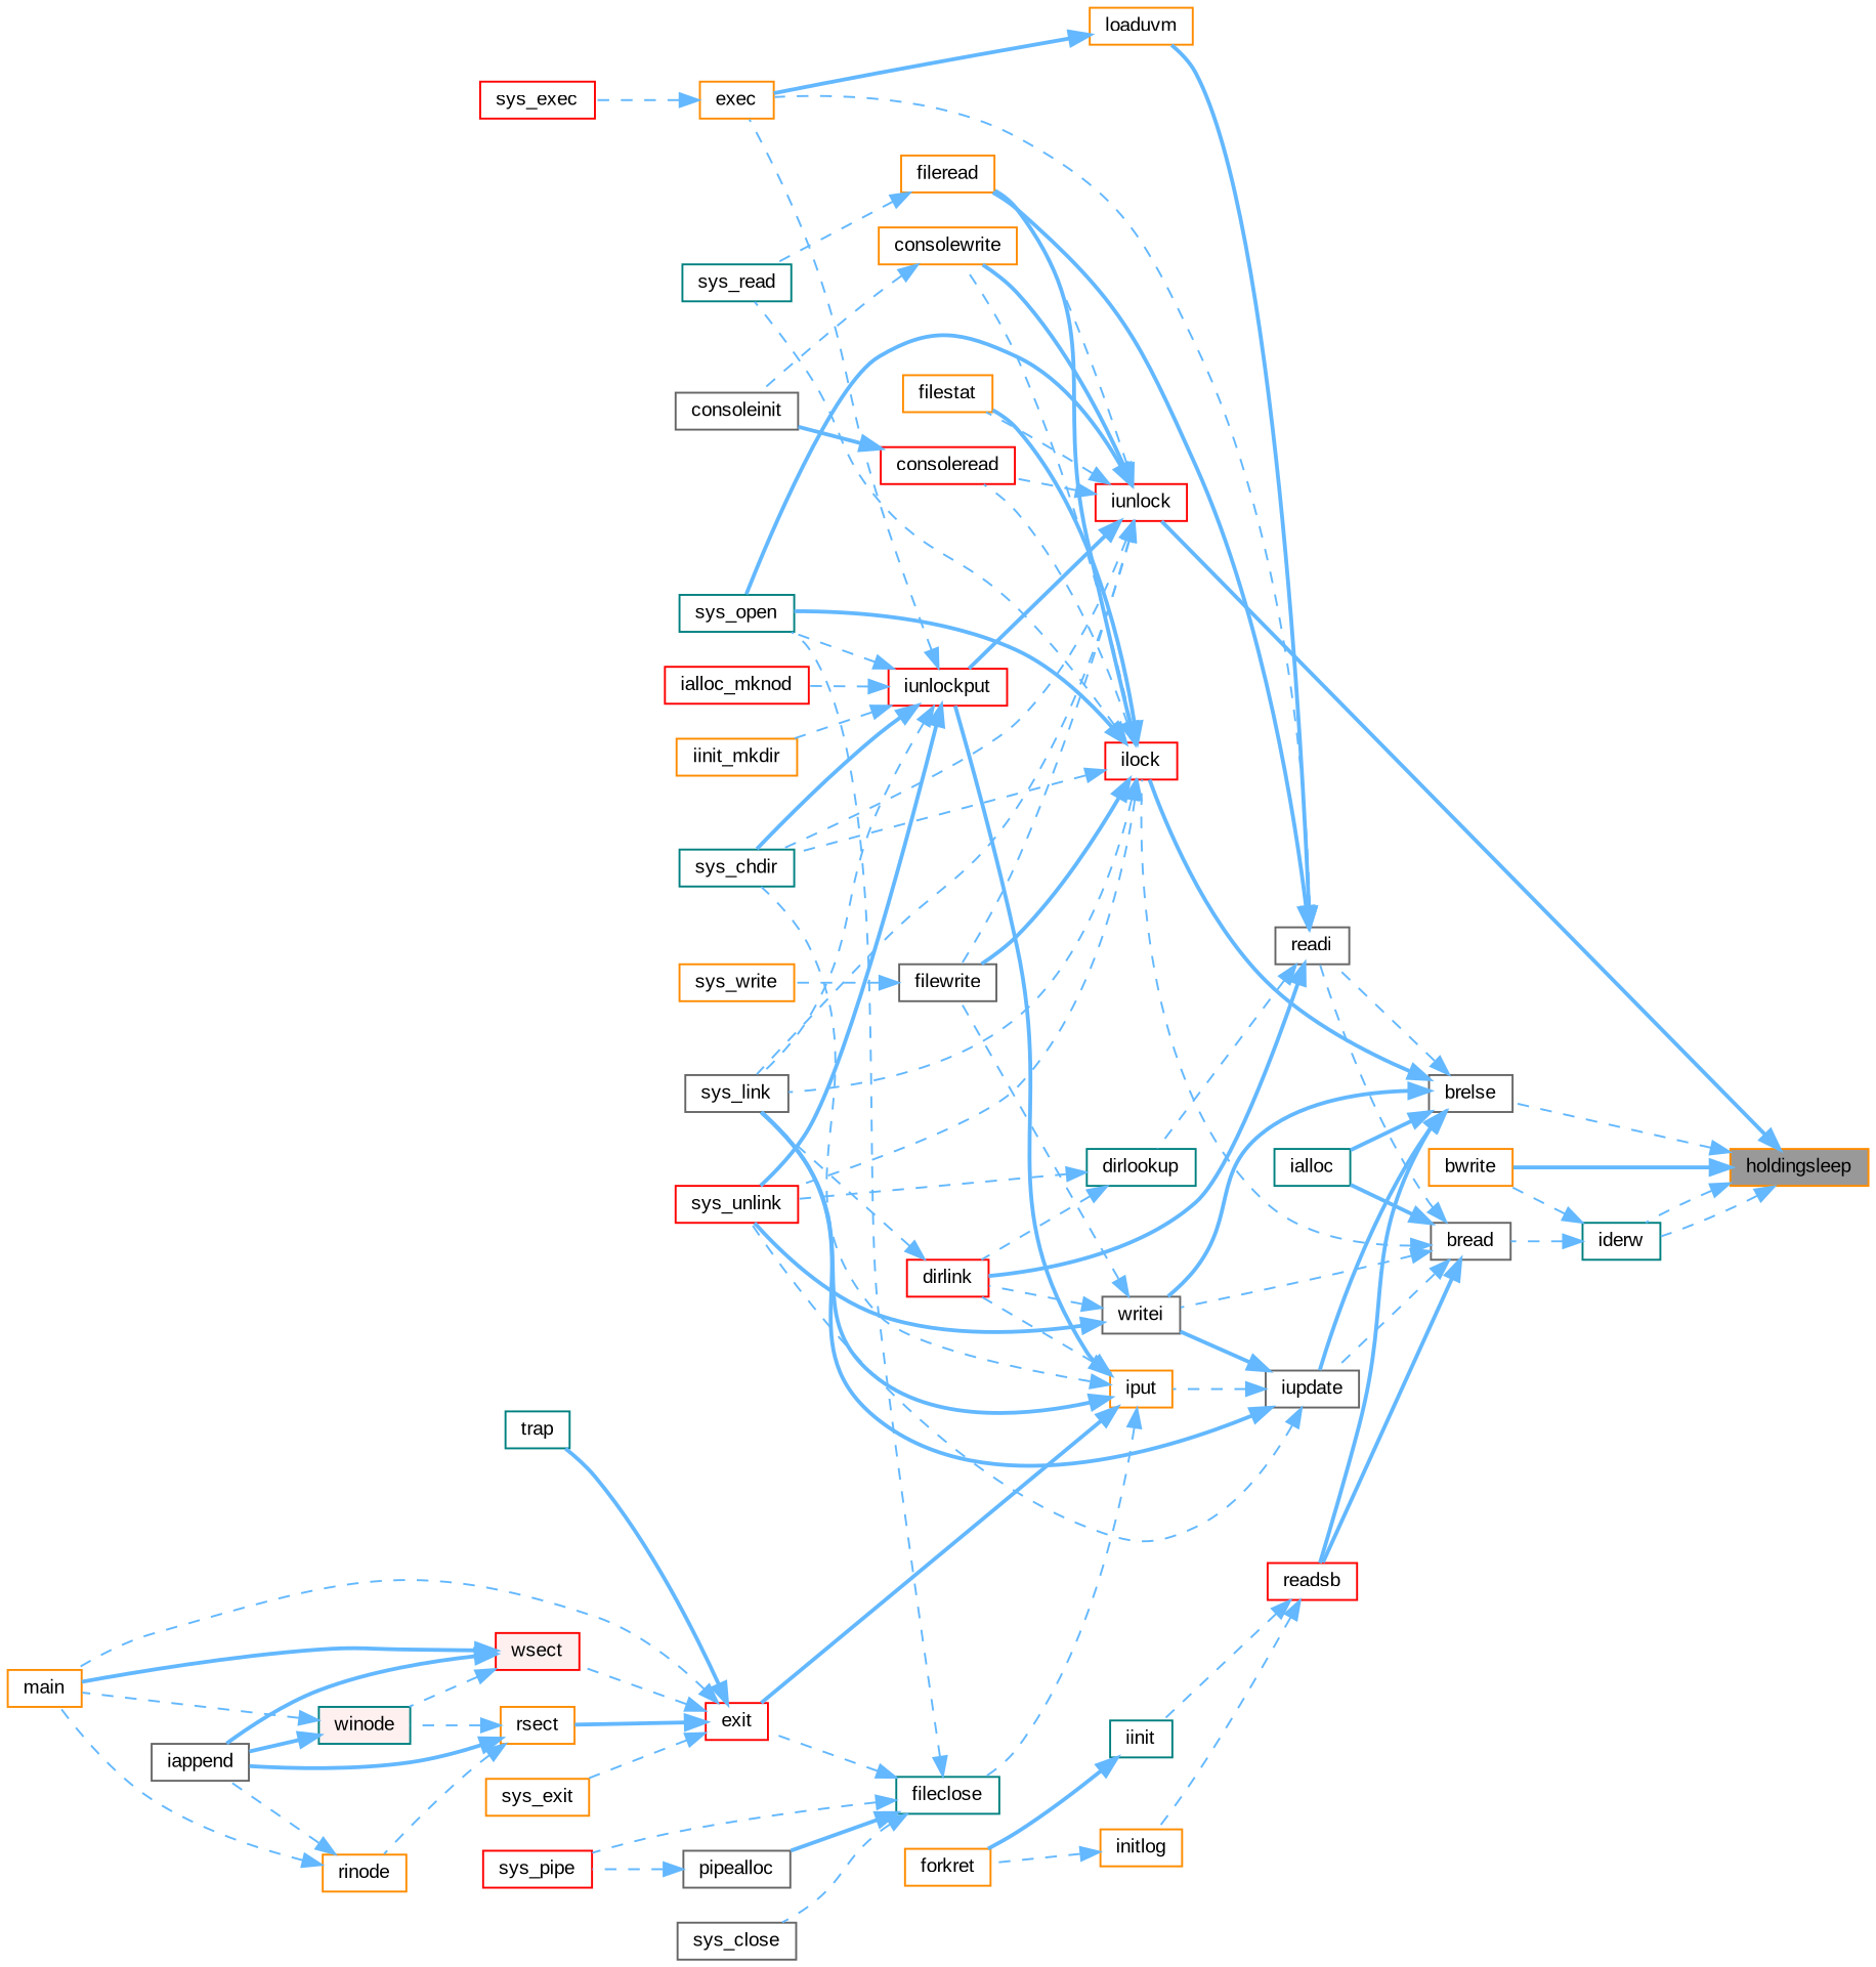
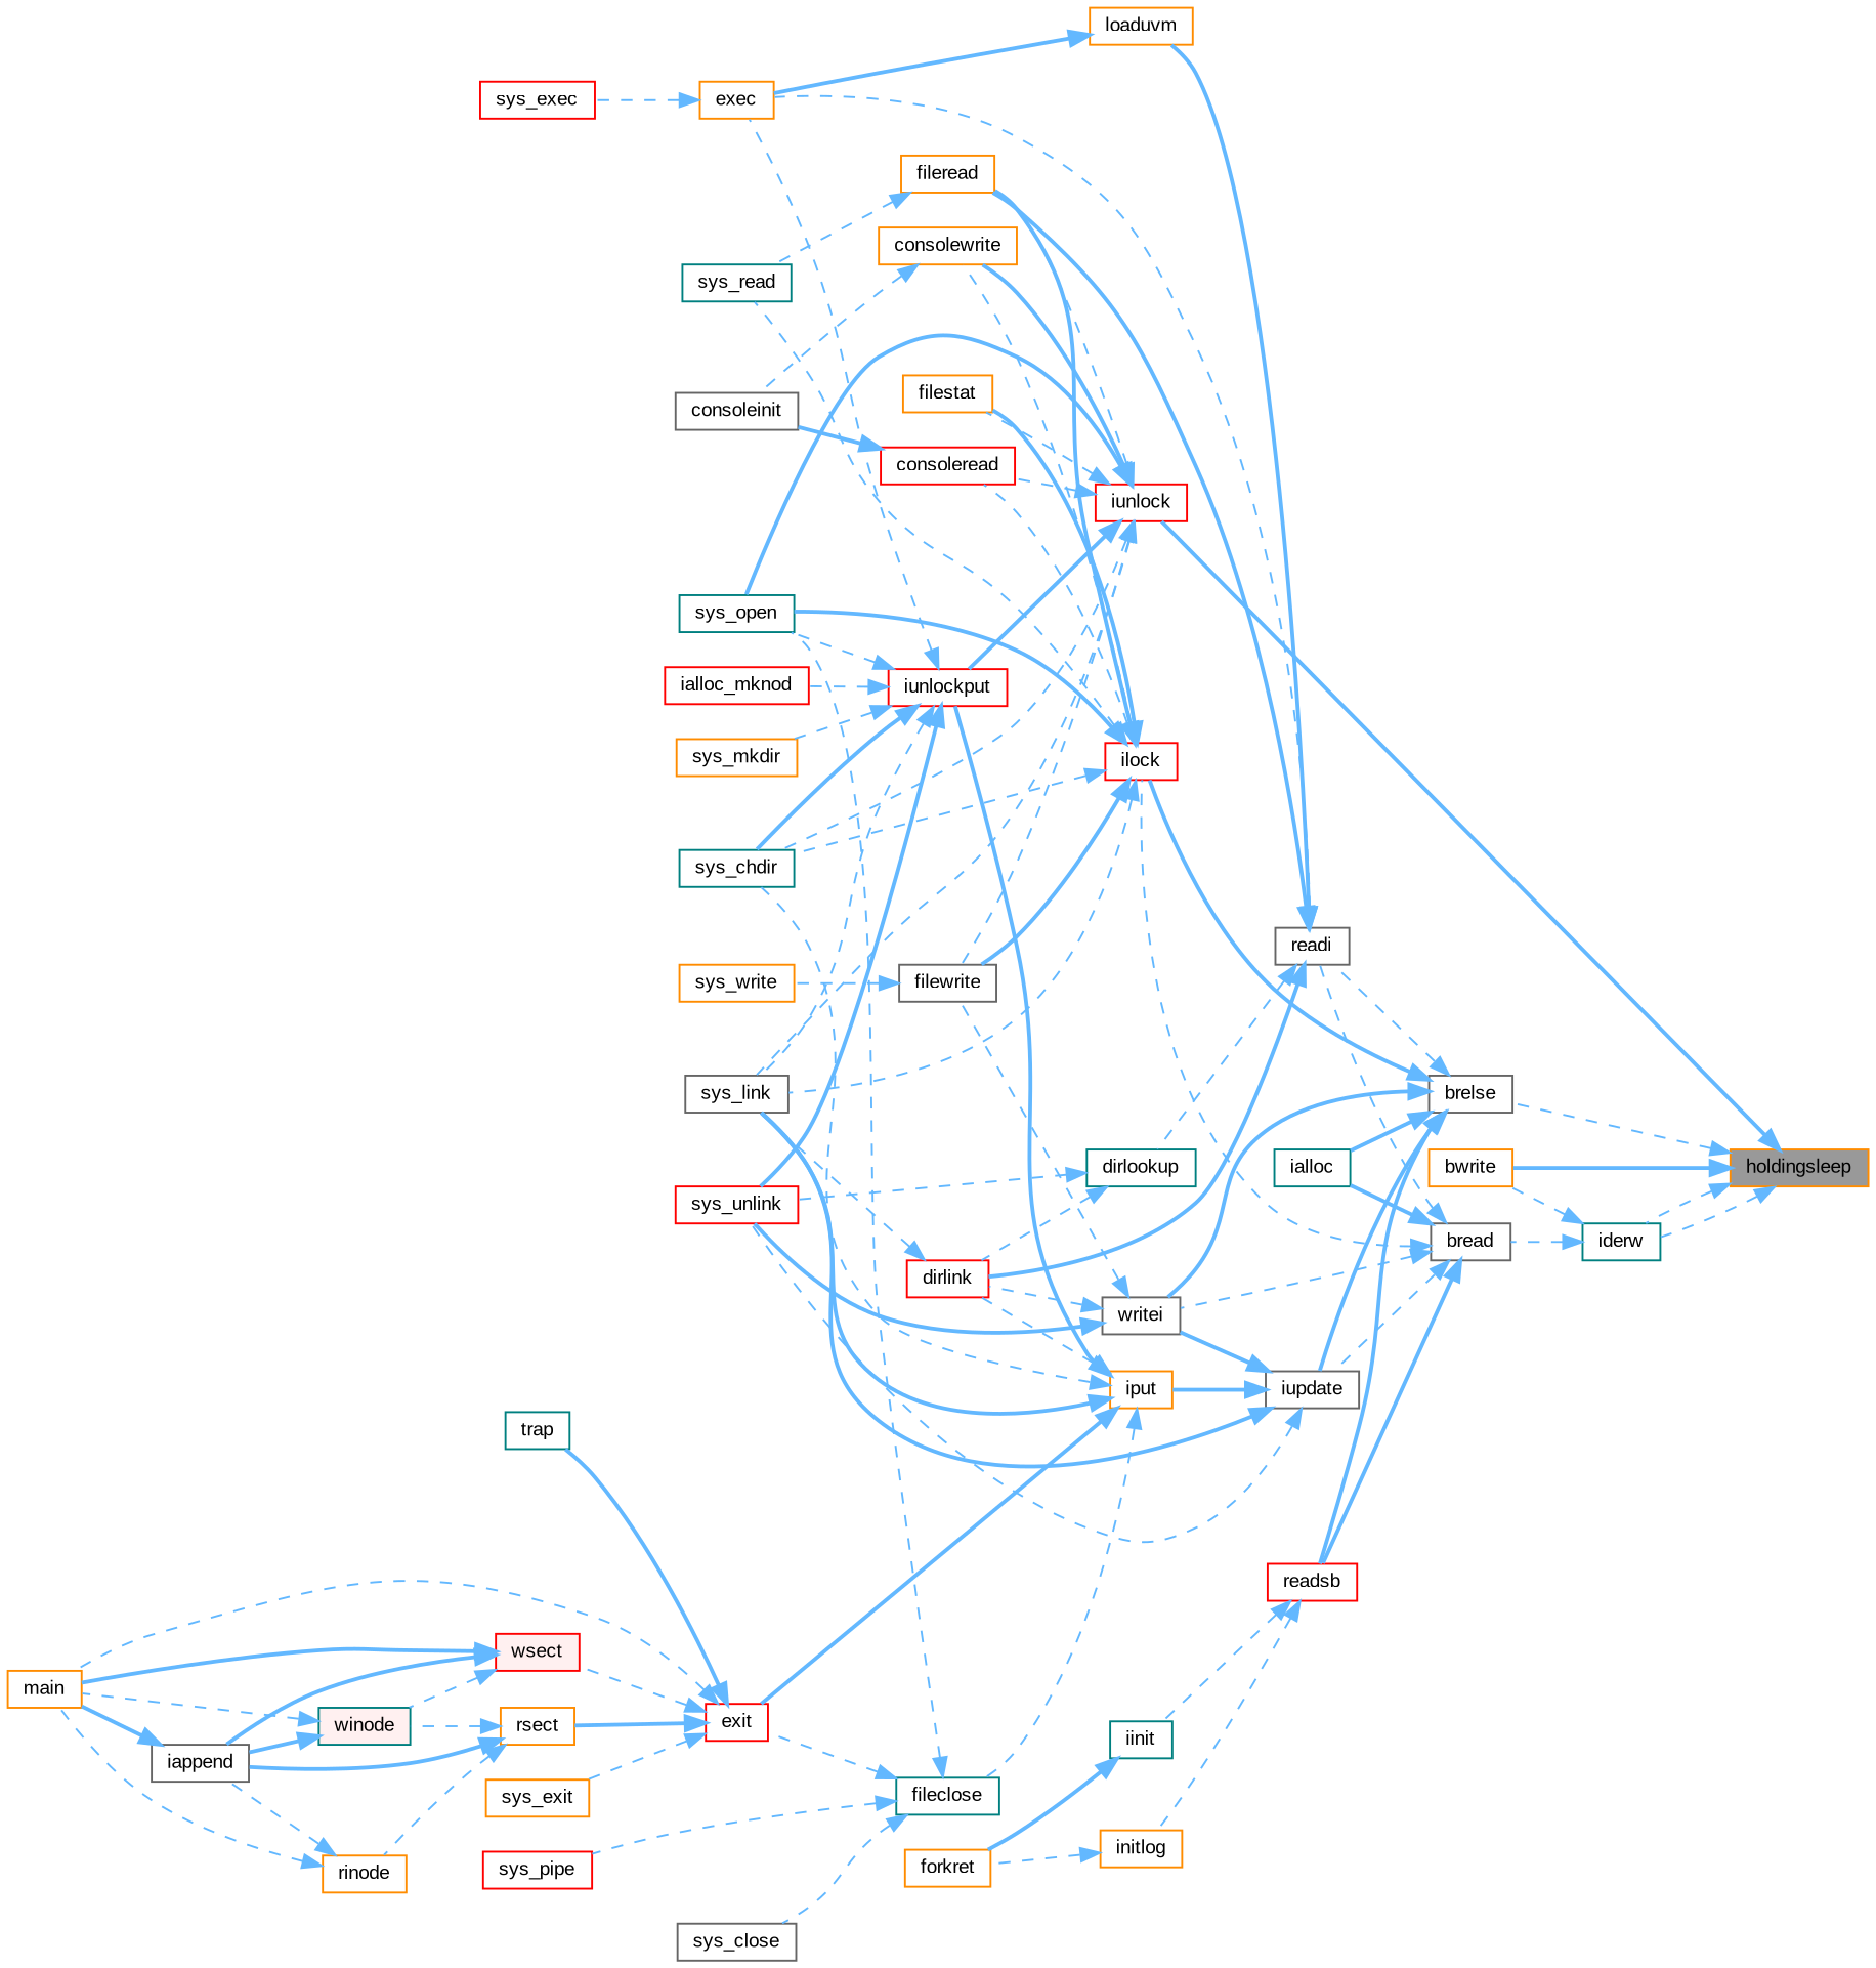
  digraph {
    fontname="Liberation Sans"
    rankdir=RL
    node [color=darkorange fillcolor=white fontname="Liberation Sans" fontsize=10 shape=box style=filled]
    edge [color=steelblue1 dir=back fontname="Liberation Sans" fontsize=10 labelfontname=Helvetica labelfontsize=10 style=dashed]
    n1 [fillcolor=grey60 fontcolor=black height=0.2 label=holdingsleep width=0.4]
    n2 [color=gray40 height=0.2 label=brelse width=0.4]
    n3 [height=0.2 label=bwrite width=0.4]
    n4 [color=teal height=0.2 label=iderw width=0.4]
    n5 [color=red height=0.2 label=iunlock width=0.4]
    n6 [color=teal height=0.2 label=ialloc width=0.4]
    n7 [color=red height=0.2 label=ilock width=0.4]
    n8 [color=gray40 height=0.2 label=iupdate width=0.4]
    n9 [color=gray40 height=0.2 label=writei width=0.4]
    n10 [color=gray40 height=0.2 label=readi width=0.4]
    n11 [color=red height=0.2 label=readsb width=0.4]
    n12 [color=gray40 height=0.2 label=bread width=0.4]
    n13 [color=red height=0.2 label=consoleread width=0.4]
    n14 [height=0.2 label=consolewrite width=0.4]
    n15 [height=0.2 label=fileread width=0.4]
    n16 [height=0.2 label=filestat width=0.4]
    n17 [color=gray40 height=0.2 label=filewrite width=0.4]
    n18 [color=teal height=0.2 label=sys_chdir width=0.4]
    n19 [color=gray40 height=0.2 label=sys_link width=0.4]
    n20 [color=teal height=0.2 label=sys_open width=0.4]
    n21 [color=red height=0.2 label=iunlockput width=0.4]
    n22 [color=red height=0.2 label=sys_unlink width=0.4]
    n23 [color=teal height=0.2 label=sys_read width=0.4]
    n24 [height=0.2 label=iput width=0.4]
    n25 [color=red height=0.2 label=dirlink width=0.4]
    n26 [height=0.2 label=exec width=0.4]
    n27 [color=teal height=0.2 label=dirlookup width=0.4]
    n28 [height=0.2 label=loaduvm width=0.4]
    n29 [color=teal height=0.2 label=iinit width=0.4]
    n30 [height=0.2 label=initlog width=0.4]
    n31 [color=gray40 height=0.2 label=consoleinit width=0.4]
    n32 [color=red height=0.2 label=sys_exec width=0.4]
    n33 [height=0.2 label=sys_write width=0.4]
    n34 [color=red height=0.2 label=exit width=0.4]
    n35 [color=teal height=0.2 label=fileclose width=0.4]
    n36 [height=0.2 label=main width=0.4]
    n37 [height=0.2 label=rsect width=0.4]
    n38 [height=0.2 label=sys_exit width=0.4]
    n39 [color=teal height=0.2 label=trap width=0.4]
    n40 [color=red fillcolor="#FFF0F0" height=0.2 label=wsect width=0.4]
-   n41 [color=gray40 height=0.2 label=pipealloc width=0.4]
    n42 [color=red height=0.2 label=sys_pipe width=0.4]
    n43 [color=gray40 height=0.2 label=sys_close width=0.4]
-   n44 [height=0.2 label=iinit_mkdir width=0.4]
+   n44 [height=0.2 label=sys_mkdir width=0.4]
    n45 [color=red height=0.2 label=ialloc_mknod width=0.4]
    n46 [color=gray40 height=0.2 label=iappend width=0.4]
    n47 [height=0.2 label=rinode width=0.4]
    n48 [color=teal fillcolor="#FFF0F0" height=0.2 label=winode width=0.4]
    n49 [height=0.2 label=forkret width=0.4]
    n1 -> n2
    n1 -> n3 [style=bold]
    n1 -> n4
    n1 -> n4
    n1 -> n5 [style=bold]
    n2 -> n6 [style=bold]
    n2 -> n7 [style=bold]
    n2 -> n8 [style=bold]
    n2 -> n9 [style=bold]
    n2 -> n10
    n2 -> n11 [style=bold]
    n4 -> n3
    n4 -> n12
    n5 -> n13
    n5 -> n14 [style=bold]
    n5 -> n15
    n5 -> n16
    n5 -> n17
    n5 -> n18
    n5 -> n19
    n5 -> n20 [style=bold]
    n5 -> n21 [style=bold]
    n7 -> n13
    n7 -> n14
    n7 -> n15 [style=bold]
    n7 -> n16 [style=bold]
    n7 -> n17 [style=bold]
    n7 -> n18
    n7 -> n19
    n7 -> n20 [style=bold]
-   n7 -> n22
    n7 -> n23
    n8 -> n9 [style=bold]
    n8 -> n19 [style=bold]
    n8 -> n22
-   n8 -> n24
+   n8 -> n24 [style=bold]
    n9 -> n17
    n9 -> n22 [style=bold]
    n9 -> n25
    n10 -> n15 [style=bold]
    n10 -> n25 [style=bold]
    n10 -> n26
    n10 -> n27
    n10 -> n28 [style=bold]
    n11 -> n29
    n11 -> n30
    n12 -> n6 [style=bold]
    n12 -> n7
    n12 -> n8
    n12 -> n9
    n12 -> n10
    n12 -> n11 [style=bold]
    n13 -> n31 [style=bold]
    n14 -> n31
    n15 -> n23
    n17 -> n33
    n21 -> n18 [style=bold]
    n21 -> n19
    n21 -> n20
    n21 -> n22 [style=bold]
    n21 -> n26
    n21 -> n44
    n21 -> n45
    n24 -> n18
    n24 -> n19 [style=bold]
    n24 -> n21 [style=bold]
    n24 -> n25
    n24 -> n34 [style=bold]
    n24 -> n35
    n25 -> n19
    n26 -> n32
    n27 -> n22
    n27 -> n25
    n28 -> n26 [style=bold]
    n29 -> n49 [style=bold]
    n30 -> n49
    n34 -> n36
    n34 -> n37 [style=bold]
    n34 -> n38
    n34 -> n39 [style=bold]
    n34 -> n40
    n35 -> n20
    n35 -> n34
-   n35 -> n41 [style=bold]
    n35 -> n42
    n35 -> n43
    n37 -> n46 [style=bold]
    n37 -> n47
    n37 -> n48
    n40 -> n36 [style=bold]
    n40 -> n46 [style=bold]
    n40 -> n48
-   n41 -> n42
+   n46 -> n36 [style=bold]
    n47 -> n36
    n47 -> n46
    n48 -> n36
    n48 -> n46 [style=bold]
  }
